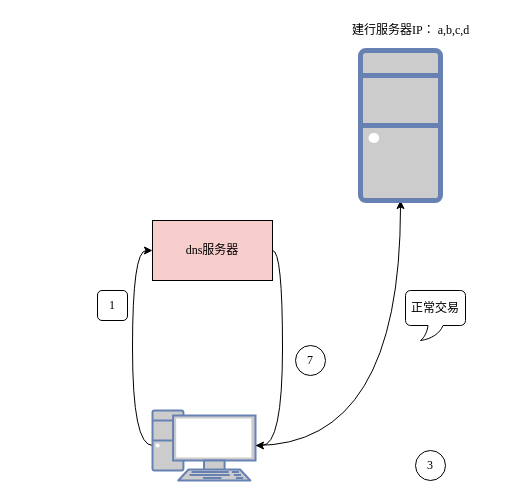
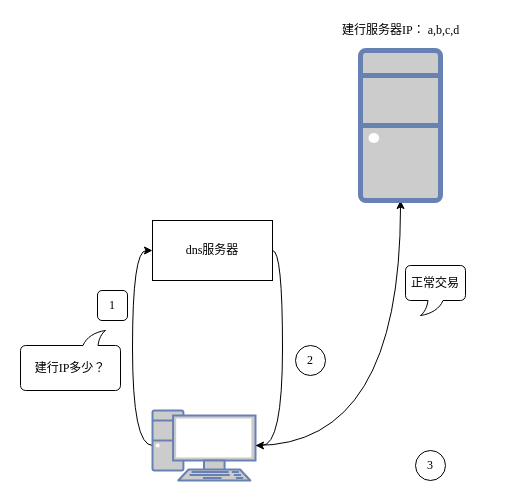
  <mxCell id="0" />
  <mxCell id="1" parent="0" />
  <mxCell id="2" style="edgeStyle=orthogonalEdgeStyle;curved=1;rounded=0;orthogonalLoop=1;jettySize=auto;html=1;entryX=0;entryY=0.5;entryDx=0;entryDy=0;fontFamily=Verdana;exitX=0;exitY=0.5;exitDx=0;exitDy=0;exitPerimeter=0;" edge="1" parent="1" source="4" target="6"><mxGeometry relative="1" as="geometry"><Array as="points"><mxPoint x="132" y="445" /><mxPoint x="132" y="250" /></Array></mxGeometry></mxCell>
  <mxCell id="3" style="edgeStyle=orthogonalEdgeStyle;curved=1;rounded=0;orthogonalLoop=1;jettySize=auto;html=1;exitX=1;exitY=0.5;exitDx=0;exitDy=0;exitPerimeter=0;fontFamily=Verdana;" edge="1" parent="1" source="4" target="10"><mxGeometry relative="1" as="geometry"><mxPoint x="562" y="260" as="targetPoint" /><Array as="points"><mxPoint x="400" y="445" /></Array></mxGeometry></mxCell>
  <mxCell id="4" value="" style="fontColor=#0066CC;verticalAlign=top;verticalLabelPosition=bottom;labelPosition=center;align=center;html=1;outlineConnect=0;fillColor=#CCCCCC;strokeColor=#6881B3;gradientColor=none;gradientDirection=north;strokeWidth=2;shape=mxgraph.networks.pc;shadow=0;" vertex="1" parent="1"><mxGeometry x="152" y="410" width="103" height="70" as="geometry" /></mxCell>
  <mxCell id="5" style="edgeStyle=orthogonalEdgeStyle;curved=1;rounded=0;orthogonalLoop=1;jettySize=auto;html=1;entryX=1;entryY=0.5;entryDx=0;entryDy=0;entryPerimeter=0;fontFamily=Verdana;exitX=1;exitY=0.5;exitDx=0;exitDy=0;" edge="1" parent="1" source="6" target="4"><mxGeometry relative="1" as="geometry"><Array as="points"><mxPoint x="282" y="250" /><mxPoint x="282" y="445" /></Array></mxGeometry></mxCell>
- <mxCell id="6" value="dns服务器" style="rounded=0;whiteSpace=wrap;html=1;shadow=0;fontFamily=Verdana;fillColor=#f8cecc;" vertex="1" parent="1"><mxGeometry x="152" y="220" width="120" height="60" as="geometry" /></mxCell>
+ <mxCell id="6" value="dns服务器" style="rounded=0;whiteSpace=wrap;html=1;shadow=0;fontFamily=Verdana;" vertex="1" parent="1"><mxGeometry x="152" y="220" width="120" height="60" as="geometry" /></mxCell>
  <mxCell id="7" value="1" style="whiteSpace=wrap;html=1;aspect=fixed;shadow=0;fontFamily=Verdana;rounded=1;" vertex="1" parent="1"><mxGeometry x="97" y="290" width="30" height="30" as="geometry" /></mxCell>
- <mxCell id="8" value="7" style="ellipse;whiteSpace=wrap;html=1;aspect=fixed;shadow=0;fontFamily=Verdana;" vertex="1" parent="1"><mxGeometry x="295" y="345" width="30" height="30" as="geometry" /></mxCell>
+ <mxCell id="8" value="2" style="ellipse;whiteSpace=wrap;html=1;aspect=fixed;shadow=0;fontFamily=Verdana;" vertex="1" parent="1"><mxGeometry x="295" y="345" width="30" height="30" as="geometry" /></mxCell>
+ <mxCell id="9" value="建行IP多少？" style="whiteSpace=wrap;html=1;shape=mxgraph.basic.roundRectCallout;dx=30;dy=15;size=5;boundedLbl=1;shadow=0;fontFamily=Verdana;direction=west;" vertex="1" parent="1"><mxGeometry x="20" y="330" width="100" height="60" as="geometry" /></mxCell>
  <mxCell id="10" value="" style="fontColor=#0066CC;verticalAlign=top;verticalLabelPosition=bottom;labelPosition=center;align=center;html=1;outlineConnect=0;fillColor=#CCCCCC;strokeColor=#6881B3;gradientColor=none;gradientDirection=north;strokeWidth=2;shape=mxgraph.networks.desktop_pc;shadow=0;" vertex="1" parent="1"><mxGeometry x="360" y="50" width="80" height="150" as="geometry" /></mxCell>
- <mxCell id="11" value="建行服务器IP： a,b,c,d" style="text;html=1;resizable=0;points=[];autosize=1;align=left;verticalAlign=top;spacingTop=-4;fontFamily=Verdana;" vertex="1" parent="1"><mxGeometry x="350" y="20" width="150" height="20" as="geometry" /></mxCell>
+ <mxCell id="11" value="建行服务器IP： a,b,c,d" style="text;html=1;resizable=0;points=[];autosize=1;align=left;verticalAlign=top;spacingTop=-4;fontFamily=Verdana;" vertex="1" parent="1"><mxGeometry x="340" y="20" width="150" height="20" as="geometry" /></mxCell>
  <mxCell id="12" value="3" style="ellipse;whiteSpace=wrap;html=1;aspect=fixed;shadow=0;fontFamily=Verdana;" vertex="1" parent="1"><mxGeometry x="415" y="450" width="30" height="30" as="geometry" /></mxCell>
- <mxCell id="13" value="正常交易" style="whiteSpace=wrap;html=1;shape=mxgraph.basic.roundRectCallout;dx=30;dy=15;size=5;boundedLbl=1;shadow=0;fontFamily=Verdana;" vertex="1" parent="1"><mxGeometry x="405" y="290" width="60" height="50" as="geometry" /></mxCell>
+ <mxCell id="13" value="正常交易" style="whiteSpace=wrap;html=1;shape=mxgraph.basic.roundRectCallout;dx=30;dy=15;size=5;boundedLbl=1;shadow=0;fontFamily=Verdana;" vertex="1" parent="1"><mxGeometry x="405" y="265" width="60" height="50" as="geometry" /></mxCell>
